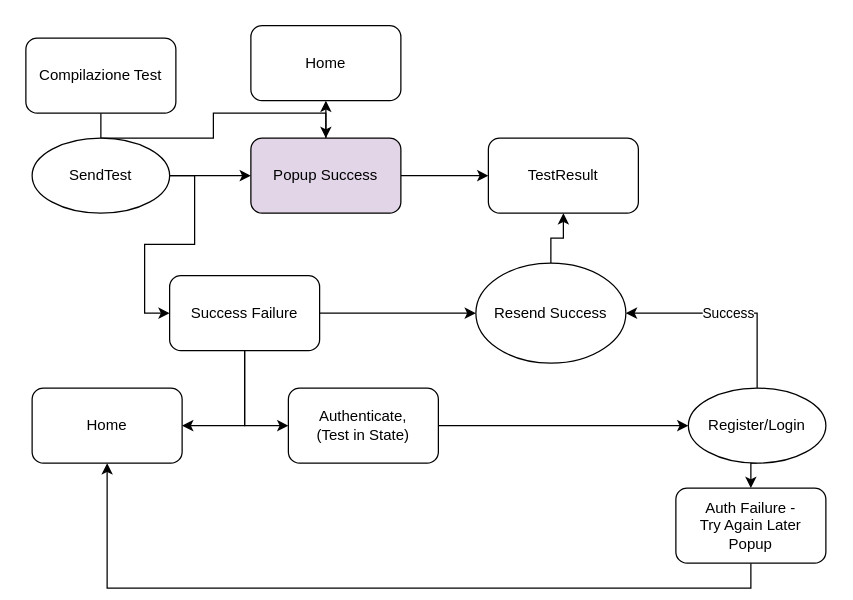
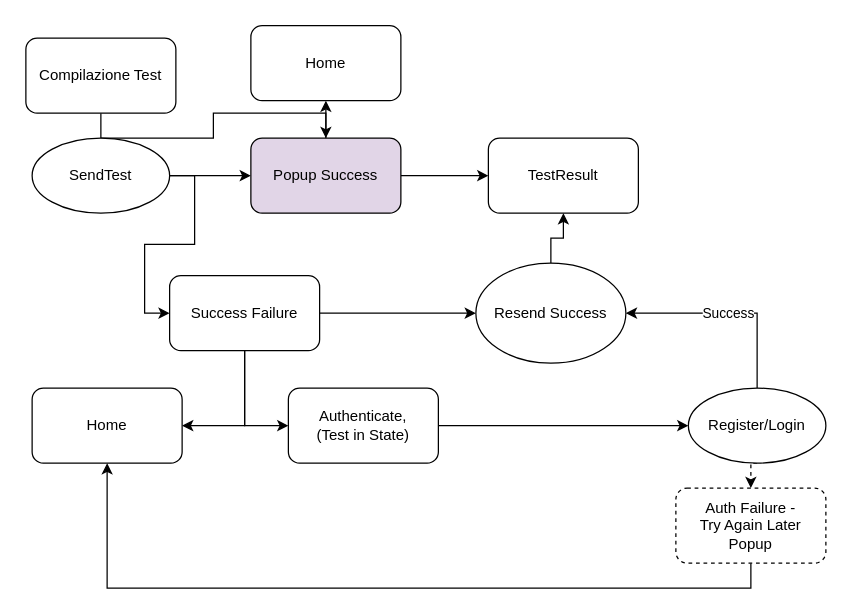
  <mxCell id="0" />
  <mxCell id="1" parent="0" />
  <mxCell id="2" style="edgeStyle=orthogonalEdgeStyle;rounded=0;orthogonalLoop=1;jettySize=auto;html=1;exitX=0.5;exitY=1;exitDx=0;exitDy=0;" parent="1" source="3" target="9" edge="1"><mxGeometry relative="1" as="geometry" /></mxCell>
  <mxCell id="3" value="&lt;div&gt;Compilazione Test&lt;/div&gt;" style="rounded=1;whiteSpace=wrap;html=1;" parent="1" vertex="1"><mxGeometry x="20" y="30" width="120" height="60" as="geometry" /></mxCell>
  <mxCell id="4" style="edgeStyle=orthogonalEdgeStyle;rounded=0;orthogonalLoop=1;jettySize=auto;html=1;exitX=1;exitY=0.5;exitDx=0;exitDy=0;entryX=0;entryY=0.5;entryDx=0;entryDy=0;" parent="1" source="6" target="9" edge="1"><mxGeometry relative="1" as="geometry" /></mxCell>
  <mxCell id="5" style="edgeStyle=orthogonalEdgeStyle;rounded=0;orthogonalLoop=1;jettySize=auto;html=1;exitX=1;exitY=0.5;exitDx=0;exitDy=0;entryX=0;entryY=0.5;entryDx=0;entryDy=0;" parent="1" source="6" target="14" edge="1"><mxGeometry relative="1" as="geometry" /></mxCell>
  <mxCell id="6" value="SendTest" style="ellipse;whiteSpace=wrap;html=1;" parent="1" vertex="1"><mxGeometry x="25" y="110" width="110" height="60" as="geometry" /></mxCell>
  <mxCell id="7" value="" style="edgeStyle=orthogonalEdgeStyle;rounded=0;orthogonalLoop=1;jettySize=auto;html=1;" parent="1" source="9" target="10" edge="1"><mxGeometry relative="1" as="geometry" /></mxCell>
  <mxCell id="8" style="edgeStyle=orthogonalEdgeStyle;rounded=0;orthogonalLoop=1;jettySize=auto;html=1;exitX=0.5;exitY=0;exitDx=0;exitDy=0;entryX=0.5;entryY=1;entryDx=0;entryDy=0;" parent="1" source="9" target="15" edge="1"><mxGeometry relative="1" as="geometry" /></mxCell>
  <mxCell id="9" value="Popup Success" style="rounded=1;whiteSpace=wrap;html=1;fillColor=#e1d5e7;" parent="1" vertex="1"><mxGeometry x="200" y="110" width="120" height="60" as="geometry" /></mxCell>
  <mxCell id="10" value="TestResult" style="rounded=1;whiteSpace=wrap;html=1;" parent="1" vertex="1"><mxGeometry x="390" y="110" width="120" height="60" as="geometry" /></mxCell>
  <mxCell id="11" style="edgeStyle=orthogonalEdgeStyle;rounded=0;orthogonalLoop=1;jettySize=auto;html=1;exitX=0.5;exitY=1;exitDx=0;exitDy=0;entryX=1;entryY=0.5;entryDx=0;entryDy=0;" parent="1" source="14" target="18" edge="1"><mxGeometry relative="1" as="geometry" /></mxCell>
  <mxCell id="12" style="edgeStyle=orthogonalEdgeStyle;rounded=0;orthogonalLoop=1;jettySize=auto;html=1;exitX=0.5;exitY=1;exitDx=0;exitDy=0;entryX=0;entryY=0.5;entryDx=0;entryDy=0;" parent="1" source="14" target="17" edge="1"><mxGeometry relative="1" as="geometry" /></mxCell>
  <mxCell id="13" style="edgeStyle=orthogonalEdgeStyle;rounded=0;orthogonalLoop=1;jettySize=auto;html=1;exitX=1;exitY=0.5;exitDx=0;exitDy=0;entryX=0;entryY=0.5;entryDx=0;entryDy=0;" edge="1" parent="1" source="14" target="25"><mxGeometry relative="1" as="geometry" /></mxCell>
  <mxCell id="14" value="Success Failure" style="rounded=1;whiteSpace=wrap;html=1;" parent="1" vertex="1"><mxGeometry x="135" y="220" width="120" height="60" as="geometry" /></mxCell>
  <mxCell id="15" value="Home" style="rounded=1;whiteSpace=wrap;html=1;" parent="1" vertex="1"><mxGeometry x="200" y="20" width="120" height="60" as="geometry" /></mxCell>
  <mxCell id="16" style="edgeStyle=orthogonalEdgeStyle;rounded=0;orthogonalLoop=1;jettySize=auto;html=1;exitX=1;exitY=0.5;exitDx=0;exitDy=0;entryX=0;entryY=0.5;entryDx=0;entryDy=0;" parent="1" source="17" target="21" edge="1"><mxGeometry relative="1" as="geometry" /></mxCell>
  <mxCell id="17" value="Authenticate,&lt;br&gt;(Test in State)" style="rounded=1;whiteSpace=wrap;html=1;" parent="1" vertex="1"><mxGeometry x="230" y="310" width="120" height="60" as="geometry" /></mxCell>
  <mxCell id="18" value="Home" style="rounded=1;whiteSpace=wrap;html=1;" parent="1" vertex="1"><mxGeometry x="25" y="310" width="120" height="60" as="geometry" /></mxCell>
- <mxCell id="19" style="edgeStyle=orthogonalEdgeStyle;rounded=0;orthogonalLoop=1;jettySize=auto;html=1;exitX=0.5;exitY=1;exitDx=0;exitDy=0;entryX=0.5;entryY=0;entryDx=0;entryDy=0;" parent="1" source="21" target="23" edge="1"><mxGeometry relative="1" as="geometry" /></mxCell>
+ <mxCell id="19" style="edgeStyle=orthogonalEdgeStyle;rounded=0;orthogonalLoop=1;jettySize=auto;html=1;exitX=0.5;exitY=1;exitDx=0;exitDy=0;entryX=0.5;entryY=0;entryDx=0;entryDy=0;dashed=1;" parent="1" source="21" target="23" edge="1"><mxGeometry relative="1" as="geometry" /></mxCell>
  <mxCell id="20" value="Success" style="edgeStyle=orthogonalEdgeStyle;rounded=0;orthogonalLoop=1;jettySize=auto;html=1;exitX=0.5;exitY=0;exitDx=0;exitDy=0;entryX=1;entryY=0.5;entryDx=0;entryDy=0;" edge="1" parent="1" source="21" target="25"><mxGeometry relative="1" as="geometry" /></mxCell>
  <mxCell id="21" value="&lt;div&gt;Register/Login&lt;/div&gt;" style="ellipse;whiteSpace=wrap;html=1;" parent="1" vertex="1"><mxGeometry x="550" y="310" width="110" height="60" as="geometry" /></mxCell>
  <mxCell id="22" style="edgeStyle=orthogonalEdgeStyle;rounded=0;orthogonalLoop=1;jettySize=auto;html=1;exitX=0.5;exitY=1;exitDx=0;exitDy=0;" parent="1" source="23" target="18" edge="1"><mxGeometry relative="1" as="geometry" /></mxCell>
- <mxCell id="23" value="Auth Failure -&lt;br&gt;&lt;div&gt;Try Again Later Popup&lt;/div&gt;" style="rounded=1;whiteSpace=wrap;html=1;" parent="1" vertex="1"><mxGeometry x="540" y="390" width="120" height="60" as="geometry" /></mxCell>
+ <mxCell id="23" value="Auth Failure -&lt;br&gt;&lt;div&gt;Try Again Later Popup&lt;/div&gt;" style="rounded=1;whiteSpace=wrap;html=1;dashed=1;" parent="1" vertex="1"><mxGeometry x="540" y="390" width="120" height="60" as="geometry" /></mxCell>
  <mxCell id="24" style="edgeStyle=orthogonalEdgeStyle;rounded=0;orthogonalLoop=1;jettySize=auto;html=1;exitX=0.5;exitY=0;exitDx=0;exitDy=0;entryX=0.5;entryY=1;entryDx=0;entryDy=0;" edge="1" parent="1" source="25" target="10"><mxGeometry relative="1" as="geometry" /></mxCell>
  <mxCell id="25" value="Resend Success" style="ellipse;whiteSpace=wrap;html=1;" vertex="1" parent="1"><mxGeometry x="380" y="210" width="120" height="80" as="geometry" /></mxCell>
